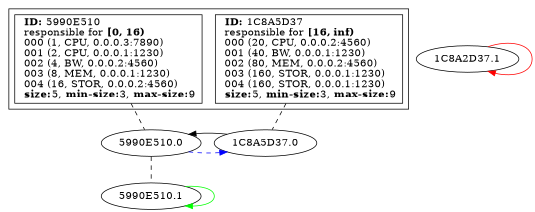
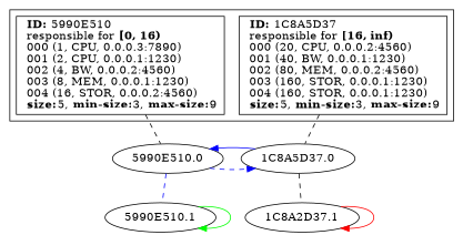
  strict digraph {
    edge [dir=none style=dashed]
    n1 [label=< 				<B>ID:</B> 5990E510<BR ALIGN="LEFT"/> 				responsible for <B>[0, 16)</B><BR ALIGN="LEFT"/> 				000 (1, CPU, 0.0.0.3:7890)<BR ALIGN="LEFT"/> 				001 (2, CPU, 0.0.0.1:1230)<BR ALIGN="LEFT"/> 				002 (4, BW, 0.0.0.2:4560)<BR ALIGN="LEFT"/> 				003 (8, MEM, 0.0.0.1:1230)<BR ALIGN="LEFT"/> 				004 (16, STOR, 0.0.0.2:4560)<BR ALIGN="LEFT"/> 			<B>size:</B>5, <B>min-size:</B>3, <B>max-size:</B>9<BR ALIGN="LEFT"/>			> shape=box]
    n2 [label=< 				<B>ID:</B> 1C8A5D37<BR ALIGN="LEFT"/> 				responsible for <B>[16, inf)</B><BR ALIGN="LEFT"/> 				000 (20, CPU, 0.0.0.2:4560)<BR ALIGN="LEFT"/> 				001 (40, BW, 0.0.0.1:1230)<BR ALIGN="LEFT"/> 				002 (80, MEM, 0.0.0.2:4560)<BR ALIGN="LEFT"/> 				003 (160, STOR, 0.0.0.1:1230)<BR ALIGN="LEFT"/> 				004 (160, STOR, 0.0.0.1:1230)<BR ALIGN="LEFT"/> 			<B>size:</B>5, <B>min-size:</B>3, <B>max-size:</B>9<BR ALIGN="LEFT"/>			> shape=box]
    "5990E510.0"
    "1C8A5D37.0"
    n5 [label="1C8A2D37.1"]
    "5990E510.1"
    subgraph cluster_1 {
      rank=same
      n1
      n2
    }
    subgraph sub_2 {
      label="Level 0"
      rank=same
      "5990E510.0"
      "1C8A5D37.0"
    }
    subgraph sub_3 {
      label="Level 1 (0)"
      rank=same
      n5
    }
    subgraph sub_4 {
      label="Level 1 (1)"
      rank=same
      "5990E510.1"
    }
    n1 -> "5990E510.0"
    n2 -> "1C8A5D37.0"
    "5990E510.0" -> "1C8A5D37.0" [color=blue dir=forward]
-   "5990E510.0" -> "5990E510.1"
-   "1C8A5D37.0" -> "5990E510.0" [color=black dir=forward style=solid]
+   "5990E510.0" -> "5990E510.1" [color=blue]
+   "1C8A5D37.0" -> "5990E510.0" [color=blue dir=forward style=solid]
+   "1C8A5D37.0" -> n5
    n5 -> n5 [color=red dir=forward style=solid]
    "5990E510.1" -> "5990E510.1" [color=green dir=forward style=solid]
  }
